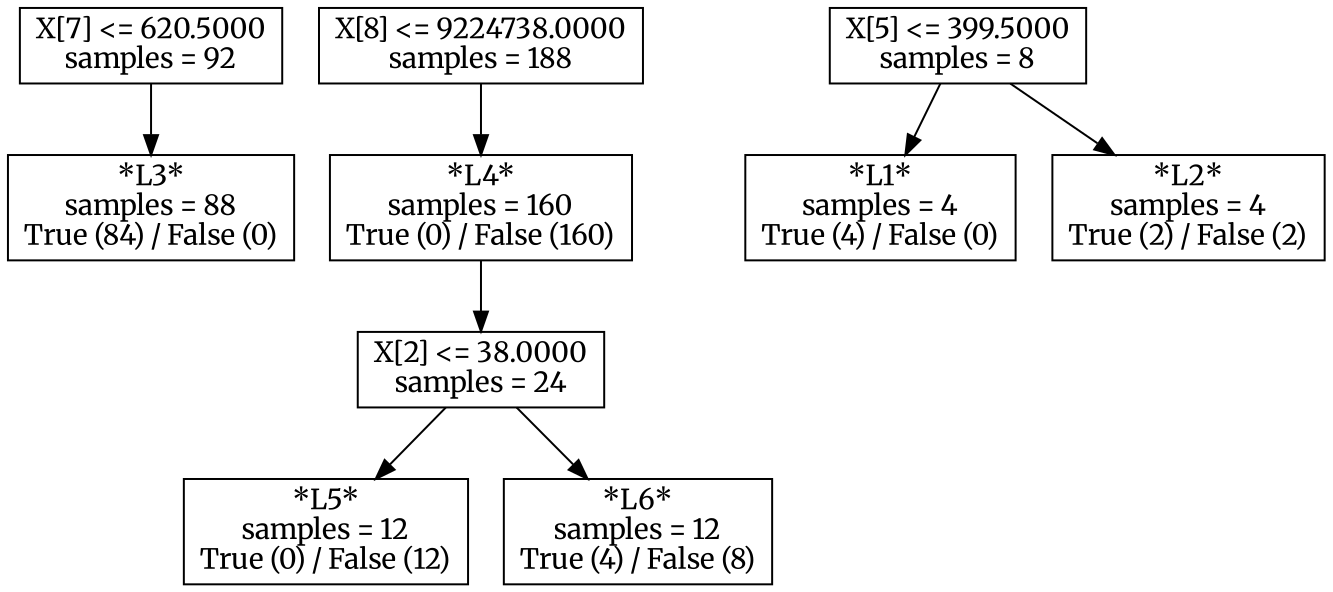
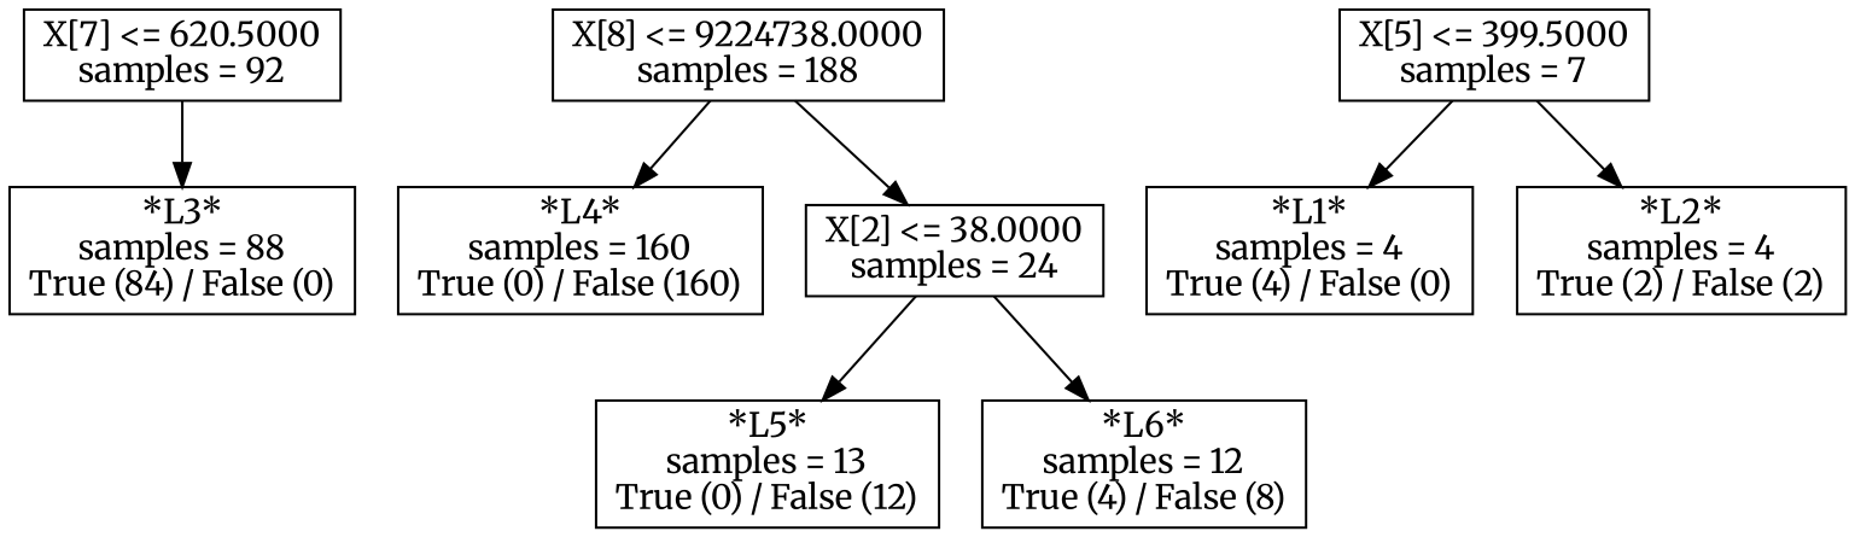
  digraph {
    fontname=Merriweather
    node [fontname=Merriweather shape=box]
    edge [fontname=Merriweather]
    n1 [label="X[7] <= 620.5000\nsamples = 92"]
    n2 [label="*L3*\nsamples = 88\nTrue (84) / False (0)"]
    n3 [label="X[8] <= 9224738.0000\nsamples = 188"]
    n4 [label="*L4*\nsamples = 160\nTrue (0) / False (160)"]
    n5 [label="X[2] <= 38.0000\nsamples = 24"]
-   n6 [label="X[5] <= 399.5000\nsamples = 8"]
+   n6 [label="X[5] <= 399.5000\nsamples = 7"]
    n7 [label="*L1*\nsamples = 4\nTrue (4) / False (0)"]
    n8 [label="*L2*\nsamples = 4\nTrue (2) / False (2)"]
-   n9 [label="*L5*\nsamples = 12\nTrue (0) / False (12)"]
+   n9 [label="*L5*\nsamples = 13\nTrue (0) / False (12)"]
    n10 [label="*L6*\nsamples = 12\nTrue (4) / False (8)"]
    n1 -> n2
    n3 -> n4
-   n4 -> n5
+   n3 -> n5
    n5 -> n9
    n5 -> n10
    n6 -> n7
    n6 -> n8
  }
